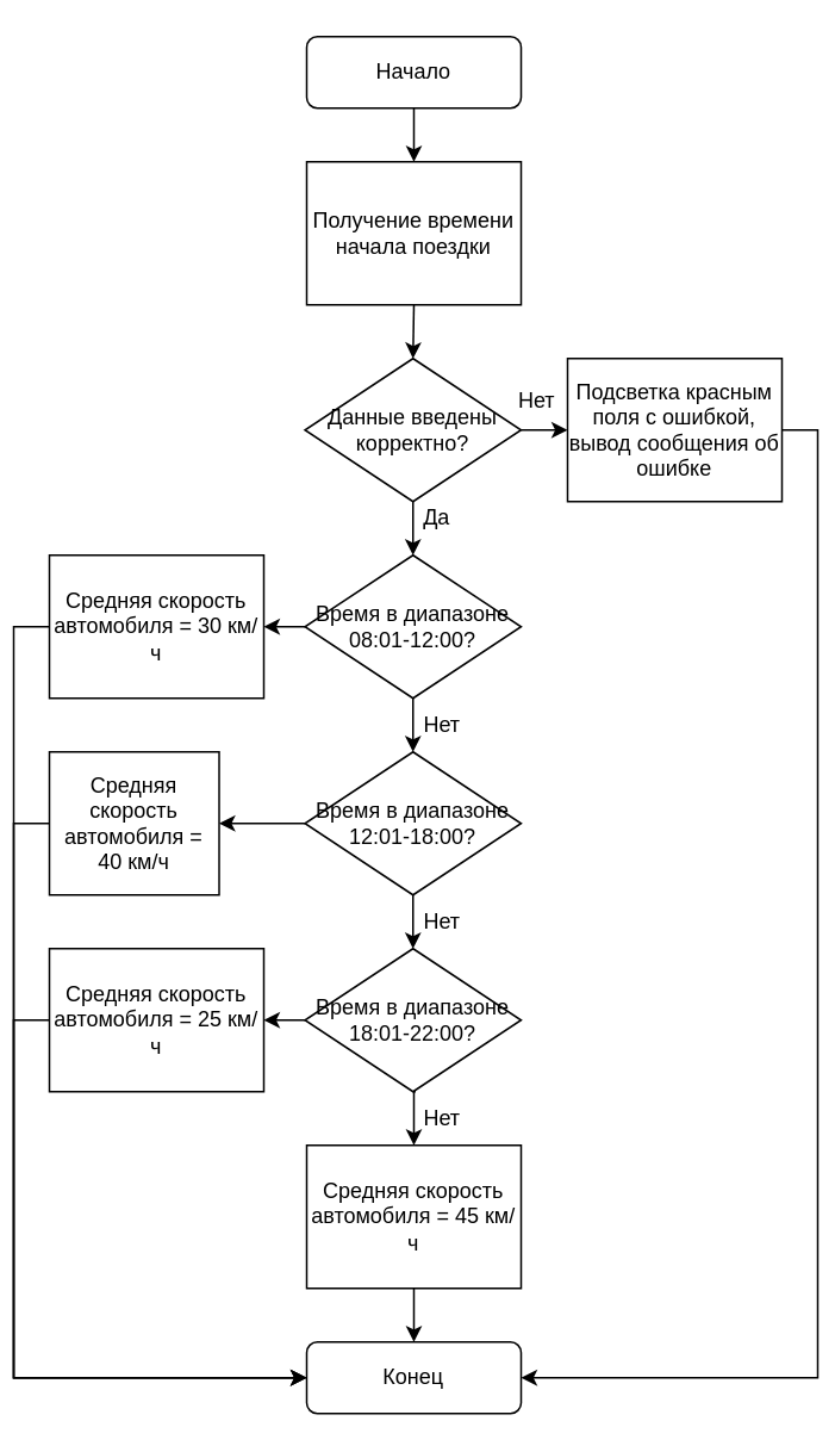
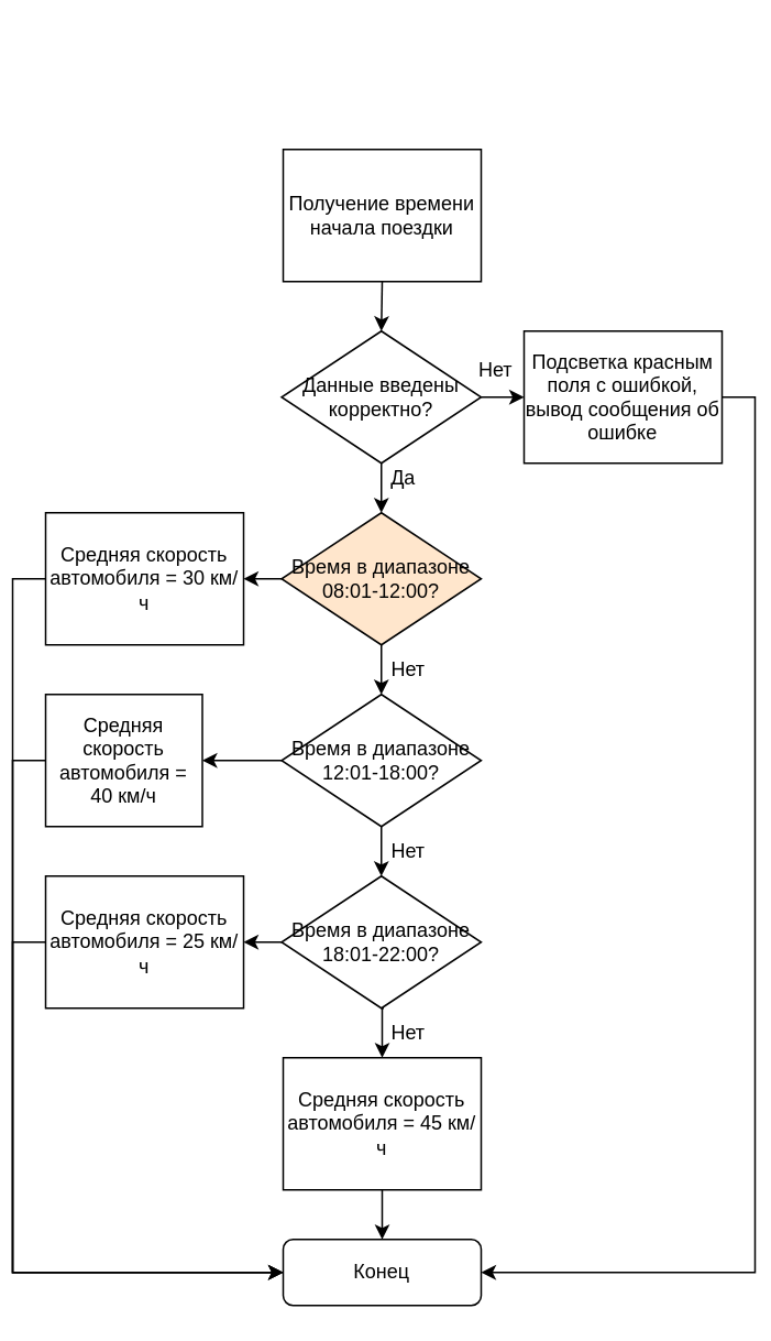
  <mxCell id="0" />
  <mxCell id="1" parent="0" />
- <mxCell id="2" style="edgeStyle=orthogonalEdgeStyle;rounded=0;orthogonalLoop=1;jettySize=auto;html=1;exitX=0.5;exitY=1;exitDx=0;exitDy=0;entryX=0.5;entryY=0;entryDx=0;entryDy=0;" parent="1" source="3" target="6" edge="1"><mxGeometry relative="1" as="geometry" /></mxCell>
- <mxCell id="3" value="Начало" style="rounded=1;whiteSpace=wrap;html=1;" parent="1" vertex="1"><mxGeometry x="164" y="20" width="120" height="40" as="geometry" /></mxCell>
  <mxCell id="4" value="Конец" style="rounded=1;whiteSpace=wrap;html=1;" parent="1" vertex="1"><mxGeometry x="164" y="750" width="120" height="40" as="geometry" /></mxCell>
  <mxCell id="5" style="edgeStyle=orthogonalEdgeStyle;rounded=0;orthogonalLoop=1;jettySize=auto;html=1;exitX=0.5;exitY=1;exitDx=0;exitDy=0;entryX=0.5;entryY=0;entryDx=0;entryDy=0;" parent="1" source="6" target="9" edge="1"><mxGeometry relative="1" as="geometry" /></mxCell>
  <mxCell id="6" value="Получение времени начала поездки" style="rounded=0;whiteSpace=wrap;html=1;" parent="1" vertex="1"><mxGeometry x="164" y="90" width="120" height="80" as="geometry" /></mxCell>
  <mxCell id="7" style="edgeStyle=orthogonalEdgeStyle;rounded=0;orthogonalLoop=1;jettySize=auto;html=1;exitX=0.5;exitY=1;exitDx=0;exitDy=0;entryX=0.5;entryY=0;entryDx=0;entryDy=0;" parent="1" source="9" target="17" edge="1"><mxGeometry relative="1" as="geometry"><mxPoint x="223.5" y="310" as="targetPoint" /></mxGeometry></mxCell>
  <mxCell id="8" style="edgeStyle=orthogonalEdgeStyle;rounded=0;orthogonalLoop=1;jettySize=auto;html=1;exitX=1;exitY=0.5;exitDx=0;exitDy=0;entryX=0;entryY=0.5;entryDx=0;entryDy=0;" parent="1" source="9" target="11" edge="1"><mxGeometry relative="1" as="geometry" /></mxCell>
  <mxCell id="9" value="Данные введены корректно?" style="rhombus;whiteSpace=wrap;html=1;" parent="1" vertex="1"><mxGeometry x="163" y="200" width="121" height="80" as="geometry" /></mxCell>
  <mxCell id="10" style="edgeStyle=orthogonalEdgeStyle;rounded=0;orthogonalLoop=1;jettySize=auto;html=1;exitX=1;exitY=0.5;exitDx=0;exitDy=0;entryX=1;entryY=0.5;entryDx=0;entryDy=0;" parent="1" source="11" target="4" edge="1"><mxGeometry relative="1" as="geometry" /></mxCell>
  <mxCell id="11" value="Подсветка красным поля с ошибкой, вывод сообщения об ошибке" style="rounded=0;whiteSpace=wrap;html=1;" parent="1" vertex="1"><mxGeometry x="310" y="200" width="120" height="80" as="geometry" /></mxCell>
  <mxCell id="12" value="Да" style="text;html=1;strokeColor=none;fillColor=none;align=center;verticalAlign=middle;whiteSpace=wrap;rounded=0;" parent="1" vertex="1"><mxGeometry x="207" y="274" width="60" height="30" as="geometry" /></mxCell>
  <mxCell id="13" value="Нет" style="text;html=1;strokeColor=none;fillColor=none;align=center;verticalAlign=middle;whiteSpace=wrap;rounded=0;" parent="1" vertex="1"><mxGeometry x="263" y="209" width="60" height="30" as="geometry" /></mxCell>
  <mxCell id="14" style="edgeStyle=orthogonalEdgeStyle;rounded=0;orthogonalLoop=1;jettySize=auto;html=1;exitX=0;exitY=0.5;exitDx=0;exitDy=0;entryX=1;entryY=0.5;entryDx=0;entryDy=0;" parent="1" edge="1"><mxGeometry relative="1" as="geometry"><mxPoint x="163" y="350" as="sourcePoint" /></mxGeometry></mxCell>
  <mxCell id="15" style="edgeStyle=orthogonalEdgeStyle;rounded=0;orthogonalLoop=1;jettySize=auto;html=1;exitX=0.5;exitY=1;exitDx=0;exitDy=0;entryX=0.5;entryY=0;entryDx=0;entryDy=0;" parent="1" source="17" target="20" edge="1"><mxGeometry relative="1" as="geometry" /></mxCell>
  <mxCell id="16" style="edgeStyle=orthogonalEdgeStyle;rounded=0;orthogonalLoop=1;jettySize=auto;html=1;exitX=0;exitY=0.5;exitDx=0;exitDy=0;entryX=1;entryY=0.5;entryDx=0;entryDy=0;" parent="1" source="17" target="30" edge="1"><mxGeometry relative="1" as="geometry" /></mxCell>
- <mxCell id="17" value="&lt;div&gt;Время в диапазоне&lt;/div&gt;&lt;div&gt;08:01-12:00? &lt;/div&gt;" style="rhombus;whiteSpace=wrap;html=1;" parent="1" vertex="1"><mxGeometry x="163" y="310" width="121" height="80" as="geometry" /></mxCell>
+ <mxCell id="17" value="&lt;div&gt;Время в диапазоне&lt;/div&gt;&lt;div&gt;08:01-12:00? &lt;/div&gt;" style="rhombus;whiteSpace=wrap;html=1;fillColor=#ffe6cc;" parent="1" vertex="1"><mxGeometry x="163" y="310" width="121" height="80" as="geometry" /></mxCell>
  <mxCell id="18" style="edgeStyle=orthogonalEdgeStyle;rounded=0;orthogonalLoop=1;jettySize=auto;html=1;exitX=0.5;exitY=1;exitDx=0;exitDy=0;entryX=0.5;entryY=0;entryDx=0;entryDy=0;" parent="1" source="20" target="22" edge="1"><mxGeometry relative="1" as="geometry" /></mxCell>
  <mxCell id="19" style="edgeStyle=orthogonalEdgeStyle;rounded=0;orthogonalLoop=1;jettySize=auto;html=1;exitX=0;exitY=0.5;exitDx=0;exitDy=0;entryX=1;entryY=0.5;entryDx=0;entryDy=0;" parent="1" source="20" target="32" edge="1"><mxGeometry relative="1" as="geometry" /></mxCell>
  <mxCell id="20" value="&lt;div&gt;Время в диапазоне&lt;/div&gt;&lt;div&gt;12:01-18:00? &lt;/div&gt;" style="rhombus;whiteSpace=wrap;html=1;" parent="1" vertex="1"><mxGeometry x="163" y="420" width="121" height="80" as="geometry" /></mxCell>
  <mxCell id="21" style="edgeStyle=orthogonalEdgeStyle;rounded=0;orthogonalLoop=1;jettySize=auto;html=1;exitX=0;exitY=0.5;exitDx=0;exitDy=0;entryX=1;entryY=0.5;entryDx=0;entryDy=0;" parent="1" source="22" target="34" edge="1"><mxGeometry relative="1" as="geometry" /></mxCell>
  <mxCell id="22" value="&lt;div&gt;Время в диапазоне&lt;/div&gt;&lt;div&gt;18:01-22:00? &lt;/div&gt;" style="rhombus;whiteSpace=wrap;html=1;" parent="1" vertex="1"><mxGeometry x="163" y="530" width="121" height="80" as="geometry" /></mxCell>
  <mxCell id="23" value="Нет" style="text;html=1;strokeColor=none;fillColor=none;align=center;verticalAlign=middle;whiteSpace=wrap;rounded=0;" parent="1" vertex="1"><mxGeometry x="210" y="390" width="60" height="30" as="geometry" /></mxCell>
  <mxCell id="24" value="Нет" style="text;html=1;strokeColor=none;fillColor=none;align=center;verticalAlign=middle;whiteSpace=wrap;rounded=0;" parent="1" vertex="1"><mxGeometry x="210" y="500" width="60" height="30" as="geometry" /></mxCell>
  <mxCell id="25" style="edgeStyle=orthogonalEdgeStyle;rounded=0;orthogonalLoop=1;jettySize=auto;html=1;exitX=0.25;exitY=0;exitDx=0;exitDy=0;entryX=0.5;entryY=0;entryDx=0;entryDy=0;" parent="1" source="26" target="28" edge="1"><mxGeometry relative="1" as="geometry" /></mxCell>
  <mxCell id="26" value="Нет" style="text;html=1;strokeColor=none;fillColor=none;align=center;verticalAlign=middle;whiteSpace=wrap;rounded=0;" parent="1" vertex="1"><mxGeometry x="210" y="610" width="60" height="30" as="geometry" /></mxCell>
  <mxCell id="27" style="edgeStyle=orthogonalEdgeStyle;rounded=0;orthogonalLoop=1;jettySize=auto;html=1;exitX=0.5;exitY=1;exitDx=0;exitDy=0;entryX=0.5;entryY=0;entryDx=0;entryDy=0;" parent="1" source="28" target="4" edge="1"><mxGeometry relative="1" as="geometry" /></mxCell>
  <mxCell id="28" value="Средняя скорость автомобиля = 45 км/ч" style="rounded=0;whiteSpace=wrap;html=1;" parent="1" vertex="1"><mxGeometry x="164" y="640" width="120" height="80" as="geometry" /></mxCell>
  <mxCell id="29" style="edgeStyle=orthogonalEdgeStyle;rounded=0;orthogonalLoop=1;jettySize=auto;html=1;exitX=0;exitY=0.5;exitDx=0;exitDy=0;entryX=0;entryY=0.5;entryDx=0;entryDy=0;" parent="1" source="30" target="4" edge="1"><mxGeometry relative="1" as="geometry" /></mxCell>
  <mxCell id="30" value="Средняя скорость автомобиля = 30 км/ч" style="rounded=0;whiteSpace=wrap;html=1;" parent="1" vertex="1"><mxGeometry x="20" y="310" width="120" height="80" as="geometry" /></mxCell>
  <mxCell id="31" style="edgeStyle=orthogonalEdgeStyle;rounded=0;orthogonalLoop=1;jettySize=auto;html=1;exitX=0;exitY=0.5;exitDx=0;exitDy=0;entryX=0;entryY=0.5;entryDx=0;entryDy=0;" parent="1" source="32" target="4" edge="1"><mxGeometry relative="1" as="geometry" /></mxCell>
  <mxCell id="32" value="Средняя скорость автомобиля = 40 км/ч" style="rounded=0;whiteSpace=wrap;html=1;" parent="1" vertex="1"><mxGeometry x="20" y="420" width="95" height="80" as="geometry" /></mxCell>
  <mxCell id="33" style="edgeStyle=orthogonalEdgeStyle;rounded=0;orthogonalLoop=1;jettySize=auto;html=1;exitX=0;exitY=0.5;exitDx=0;exitDy=0;entryX=0;entryY=0.5;entryDx=0;entryDy=0;" parent="1" source="34" target="4" edge="1"><mxGeometry relative="1" as="geometry" /></mxCell>
  <mxCell id="34" value="Средняя скорость автомобиля = 25 км/ч" style="rounded=0;whiteSpace=wrap;html=1;" parent="1" vertex="1"><mxGeometry x="20" y="530" width="120" height="80" as="geometry" /></mxCell>
